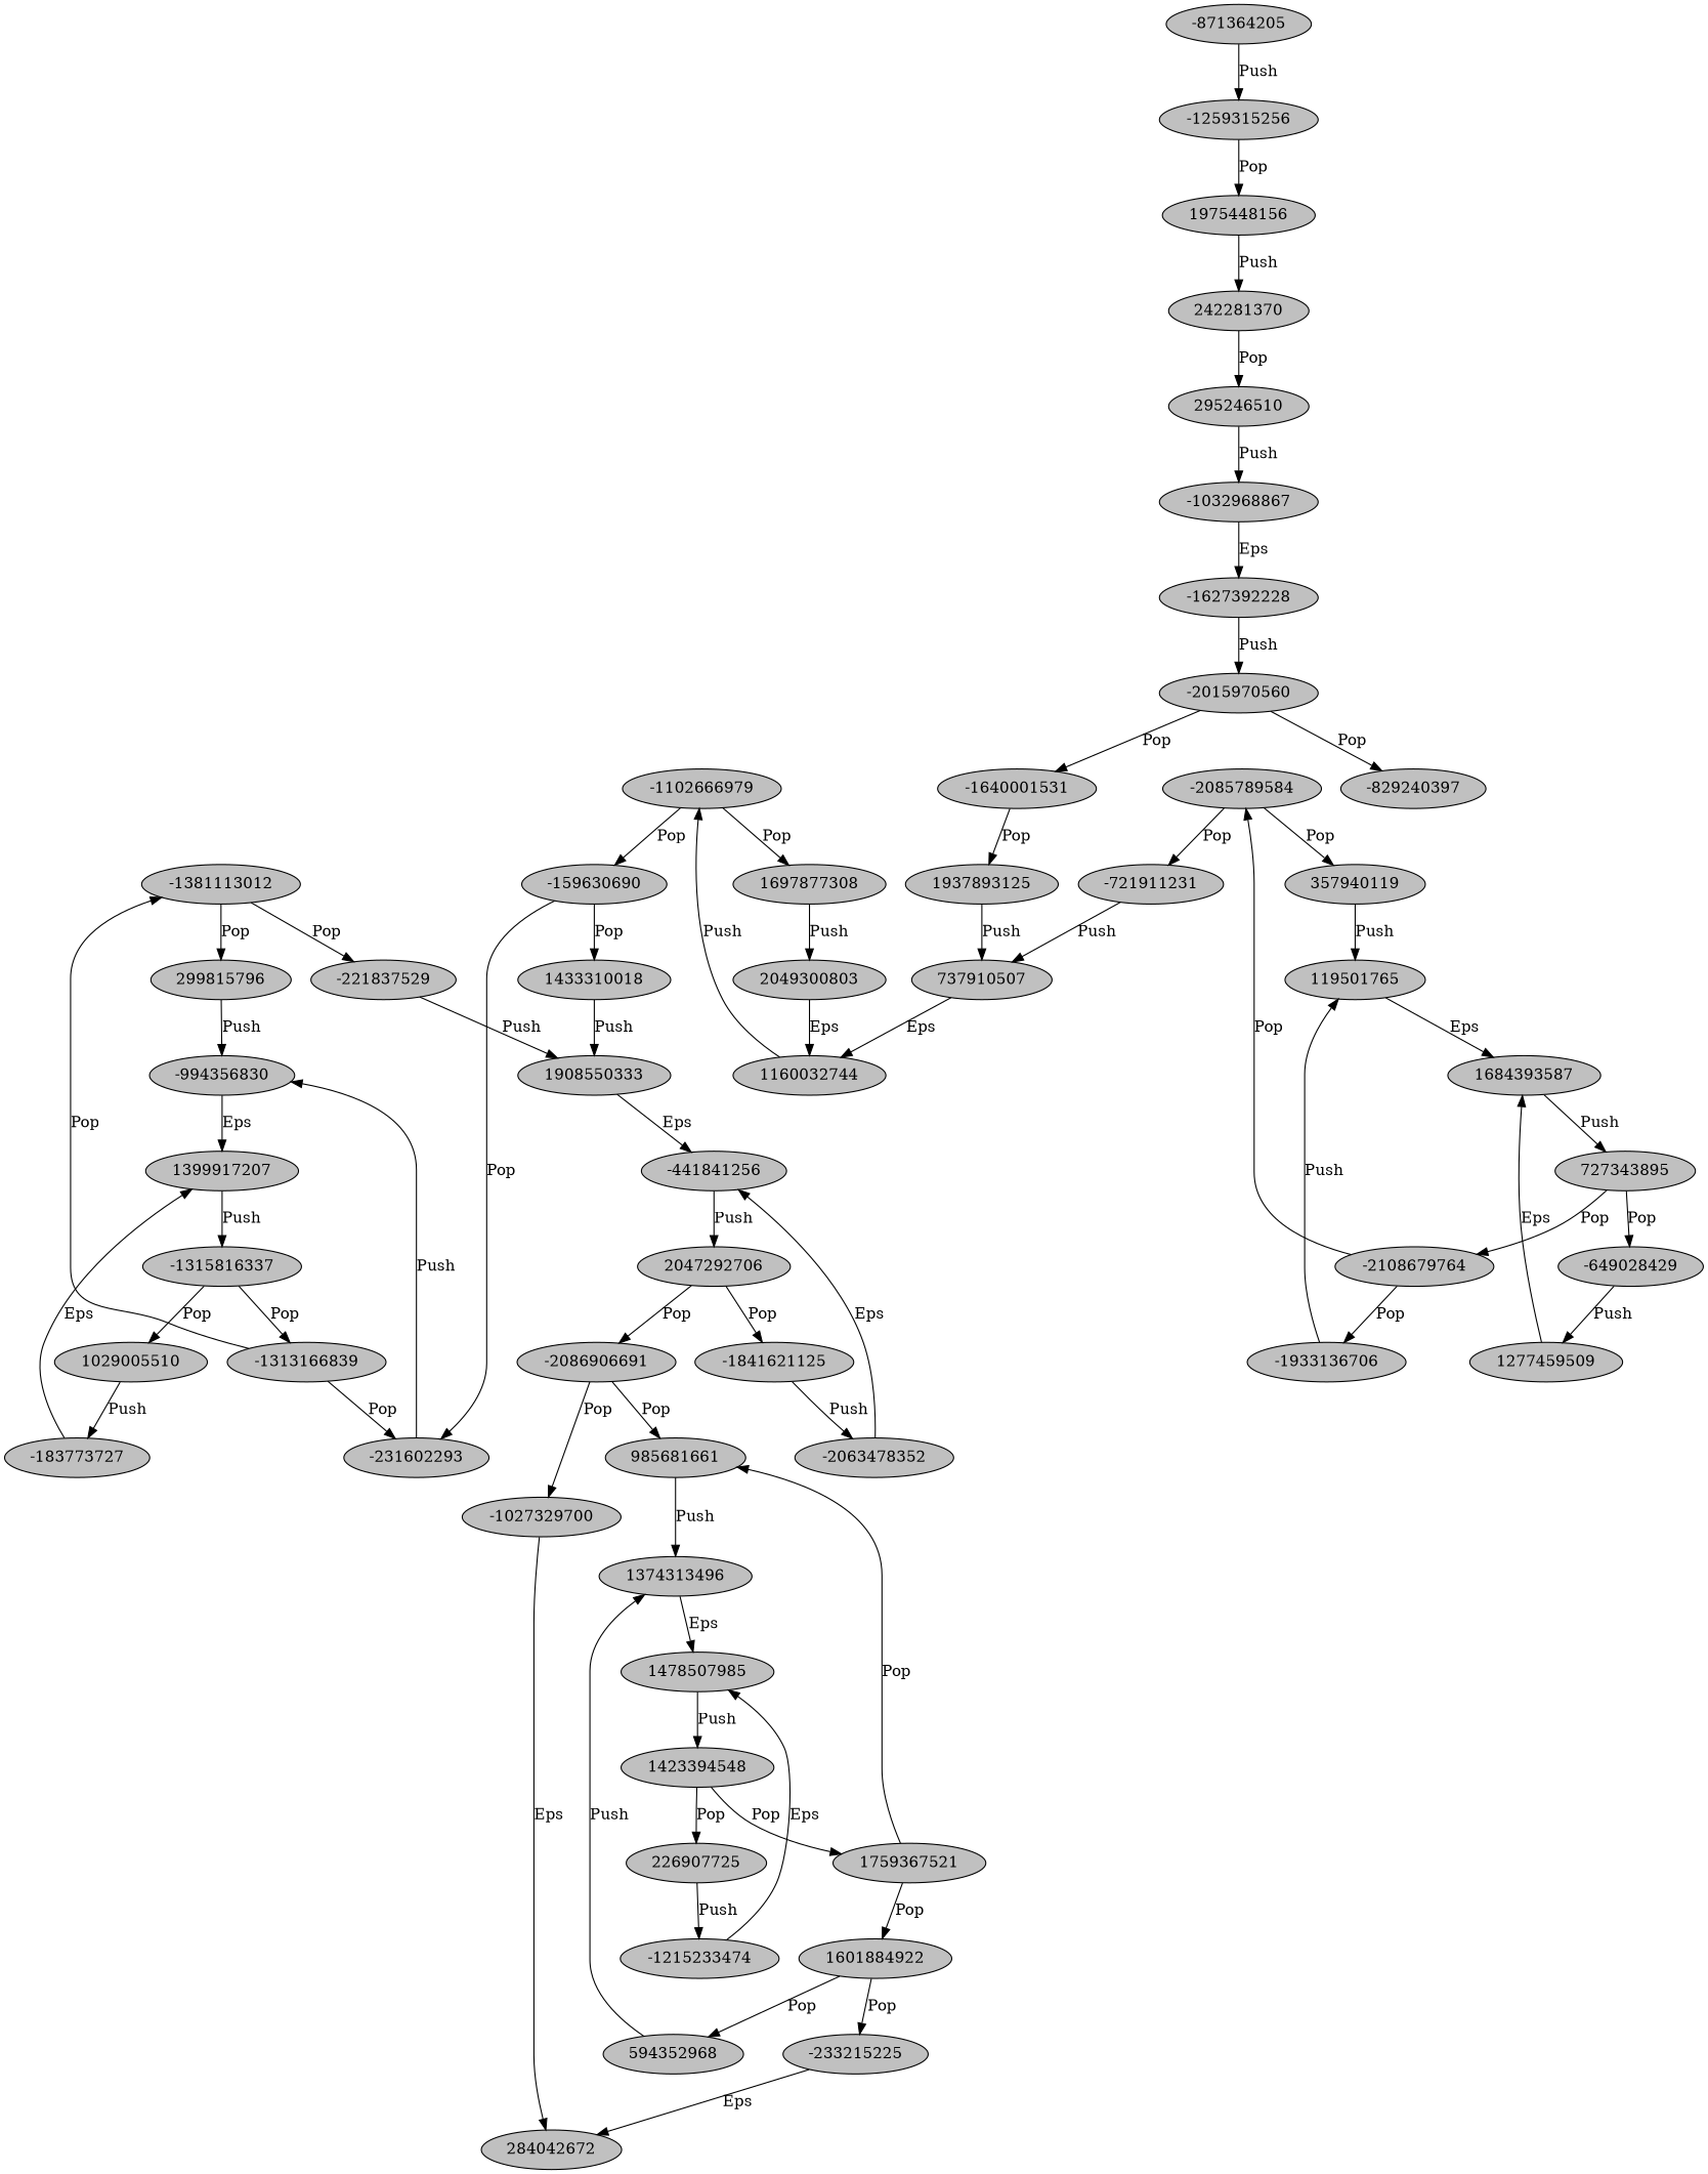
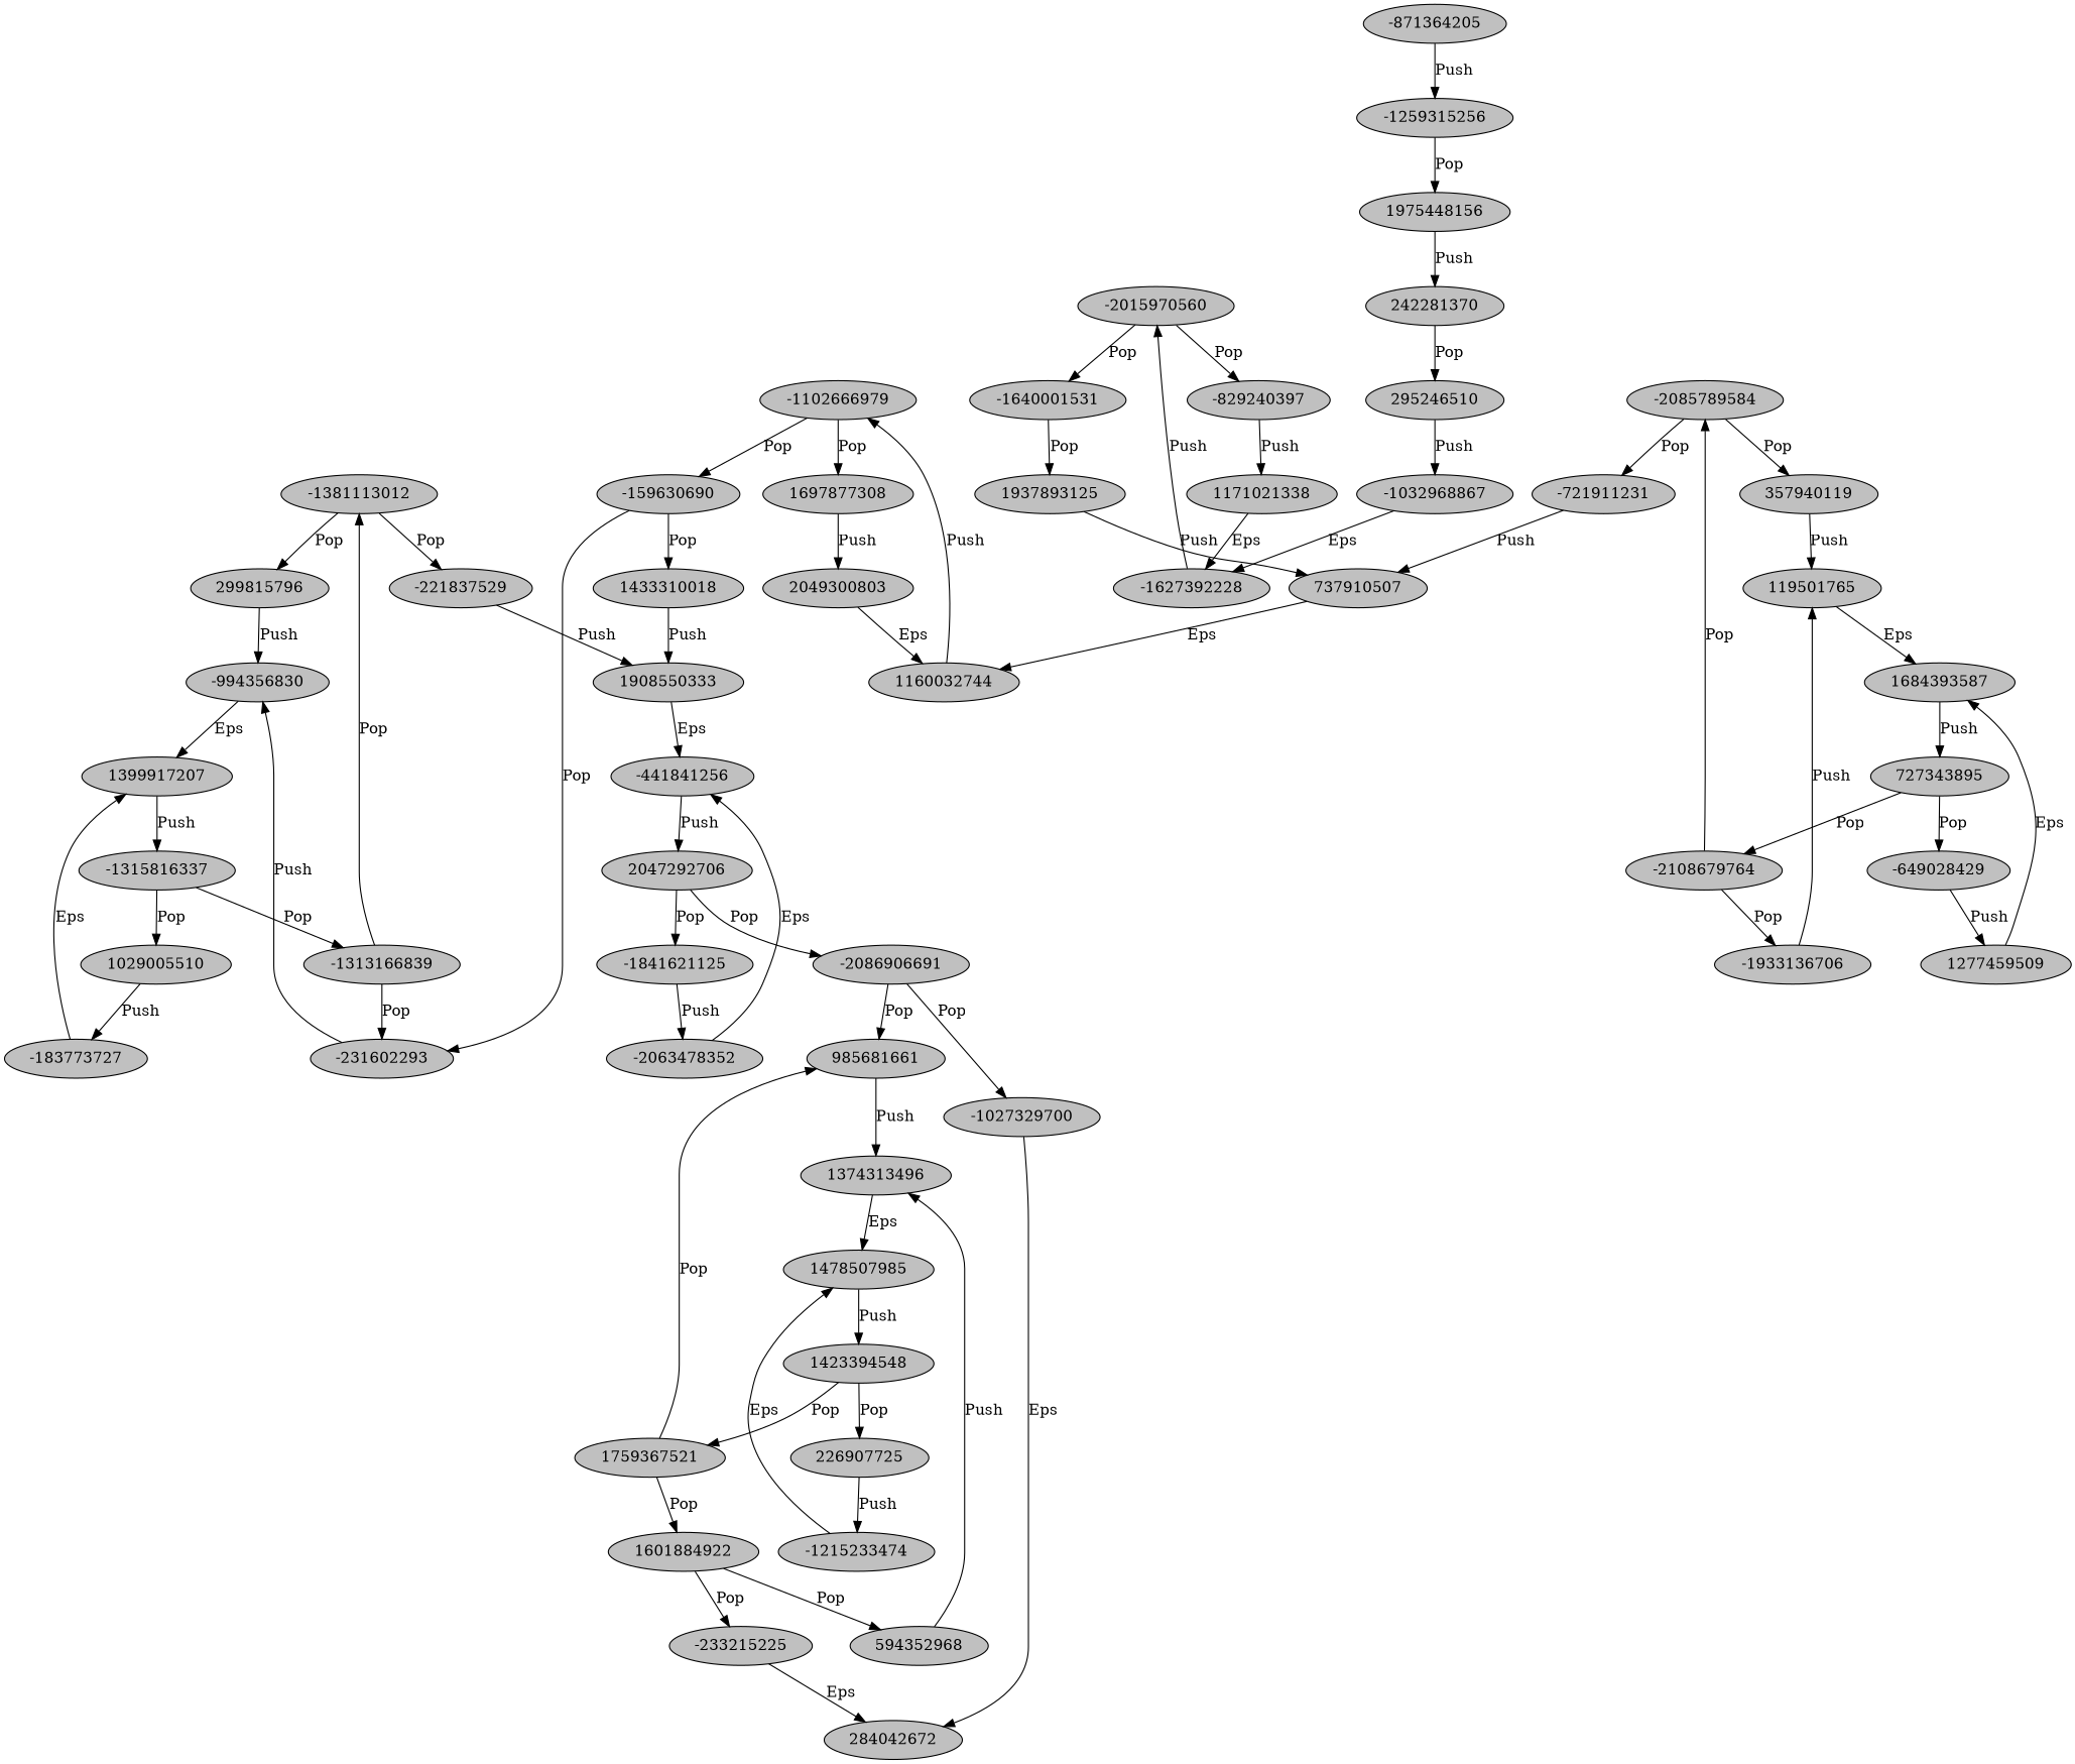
  digraph {
    fontname="DejaVu Serif"
    node [fillcolor=gray fontname="DejaVu Serif" style=filled]
    edge [fontname="DejaVu Serif"]
    -1381113012
    -221837529
    299815796
    1908550333
    -994356830
    -441841256
    1160032744
    -1102666979
    1697877308
    -159630690
    2049300803
    -231602293
    1433310018
    -1640001531
    1937893125
    737910507
    -1933136706
    119501765
    n19 [label=-183773727]
    1029005510
    1399917207
    -1315816337
    295246510
    -1032968867
    -1627392228
    -2015970560
    -829240397
+   1171021338
    -1313166839
    1374313496
    1478507985
    1423394548
    226907725
    1759367521
    -649028429
    1277459509
    1684393587
    727343895
    -2108679764
    -2085789584
    594352968
    -2086906691
    -1027329700
    985681661
    284042672
    2047292706
    -1841621125
    -2063478352
    -871364205
    -1259315256
    1975448156
    242281370
    -1215233474
    1601884922
    -233215225
    357940119
    -721911231
    -1381113012 -> -221837529 [label=Pop]
    -1381113012 -> 299815796 [label=Pop]
    -221837529 -> 1908550333 [label=Push]
    299815796 -> -994356830 [label=Push]
    1908550333 -> -441841256 [label=Eps]
    -994356830 -> 1399917207 [label=Eps]
    -441841256 -> 2047292706 [label=Push]
    1160032744 -> -1102666979 [label=Push]
    -1102666979 -> 1697877308 [label=Pop]
    -1102666979 -> -159630690 [label=Pop]
    1697877308 -> 2049300803 [label=Push]
    -159630690 -> -231602293 [label=Pop]
    -159630690 -> 1433310018 [label=Pop]
    2049300803 -> 1160032744 [label=Eps]
    -231602293 -> -994356830 [label=Push]
    1433310018 -> 1908550333 [label=Push]
    -1640001531 -> 1937893125 [label=Pop]
    1937893125 -> 737910507 [label=Push]
    737910507 -> 1160032744 [label=Eps]
    -1933136706 -> 119501765 [label=Push]
    119501765 -> 1684393587 [label=Eps]
    n19 -> 1399917207 [label=Eps]
    1029005510 -> n19 [label=Push]
    1399917207 -> -1315816337 [label=Push]
    -1315816337 -> 1029005510 [label=Pop]
    -1315816337 -> -1313166839 [label=Pop]
    295246510 -> -1032968867 [label=Push]
    -1032968867 -> -1627392228 [label=Eps]
    -1627392228 -> -2015970560 [label=Push]
    -2015970560 -> -1640001531 [label=Pop]
    -2015970560 -> -829240397 [label=Pop]
+   -829240397 -> 1171021338 [label=Push]
+   1171021338 -> -1627392228 [label=Eps]
    -1313166839 -> -1381113012 [label=Pop]
    -1313166839 -> -231602293 [label=Pop]
    1374313496 -> 1478507985 [label=Eps]
    1478507985 -> 1423394548 [label=Push]
    1423394548 -> 226907725 [label=Pop]
    1423394548 -> 1759367521 [label=Pop]
    226907725 -> -1215233474 [label=Push]
    1759367521 -> 985681661 [label=Pop]
    1759367521 -> 1601884922 [label=Pop]
    -649028429 -> 1277459509 [label=Push]
    1277459509 -> 1684393587 [label=Eps]
    1684393587 -> 727343895 [label=Push]
    727343895 -> -649028429 [label=Pop]
    727343895 -> -2108679764 [label=Pop]
    -2108679764 -> -1933136706 [label=Pop]
    -2108679764 -> -2085789584 [label=Pop]
    -2085789584 -> 357940119 [label=Pop]
    -2085789584 -> -721911231 [label=Pop]
    594352968 -> 1374313496 [label=Push]
    -2086906691 -> -1027329700 [label=Pop]
    -2086906691 -> 985681661 [label=Pop]
    -1027329700 -> 284042672 [label=Eps]
    985681661 -> 1374313496 [label=Push]
    2047292706 -> -2086906691 [label=Pop]
    2047292706 -> -1841621125 [label=Pop]
    -1841621125 -> -2063478352 [label=Push]
    -2063478352 -> -441841256 [label=Eps]
    -871364205 -> -1259315256 [label=Push]
    -1259315256 -> 1975448156 [label=Pop]
    1975448156 -> 242281370 [label=Push]
    242281370 -> 295246510 [label=Pop]
    -1215233474 -> 1478507985 [label=Eps]
    1601884922 -> 594352968 [label=Pop]
    1601884922 -> -233215225 [label=Pop]
    -233215225 -> 284042672 [label=Eps]
    357940119 -> 119501765 [label=Push]
    -721911231 -> 737910507 [label=Push]
  }
